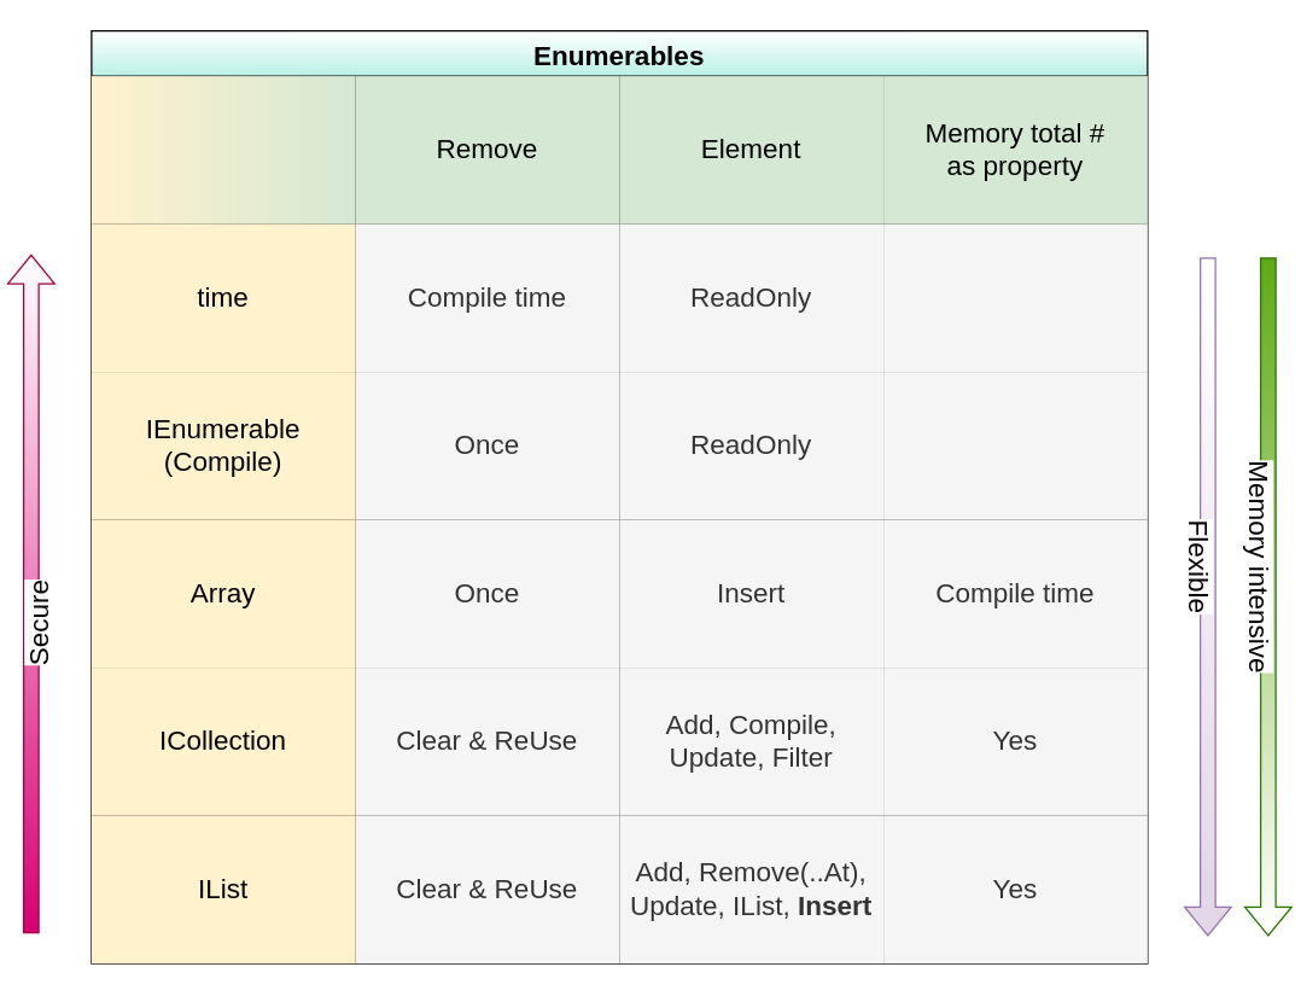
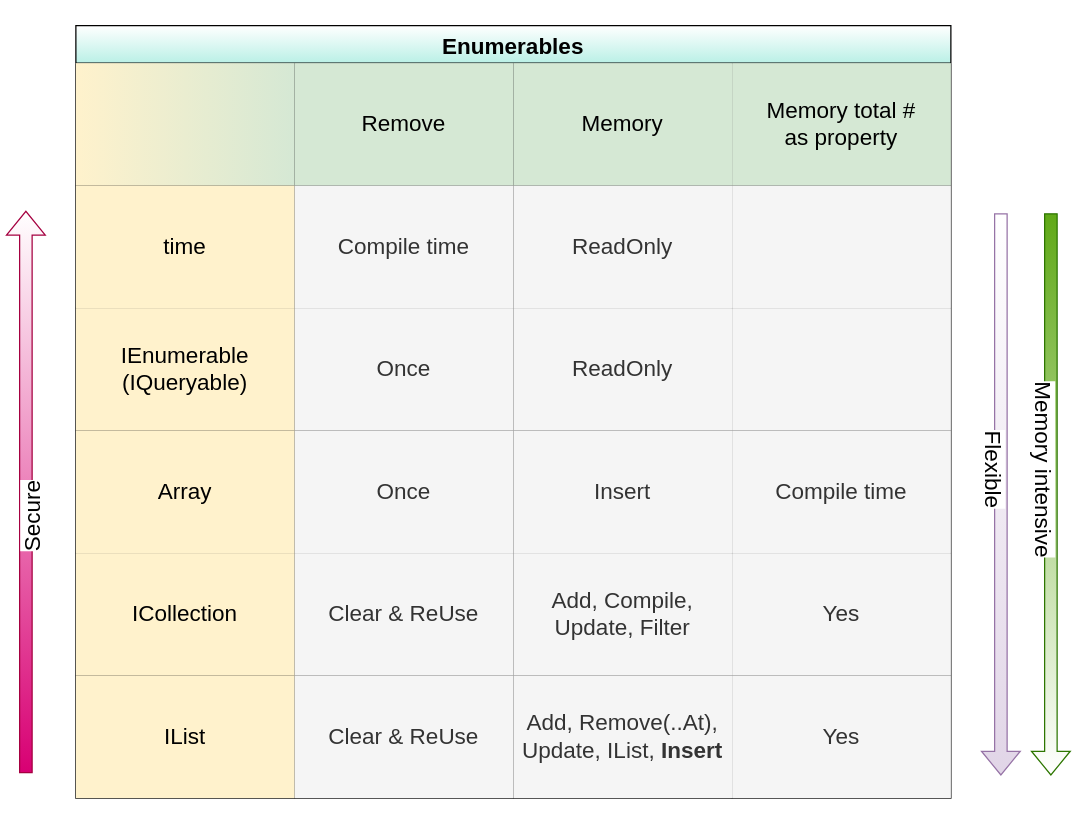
  <mxCell id="0" />
  <mxCell id="1" parent="0" />
  <mxCell id="2" value="Enumerables" style="shape=table;startSize=30;container=1;collapsible=0;childLayout=tableLayout;fontStyle=1;align=center;fontSize=18;swimlaneFillColor=none;gradientColor=#ffffff;fillColor=#BAF0E6;gradientDirection=north;" vertex="1" parent="1"><mxGeometry x="60" y="20" width="700" height="618" as="geometry" /></mxCell>
  <mxCell id="3" style="shape=tableRow;horizontal=0;startSize=0;swimlaneHead=0;swimlaneBody=0;top=0;left=0;bottom=0;right=0;collapsible=0;dropTarget=0;fillColor=none;points=[[0,0.5],[1,0.5]];portConstraint=eastwest;" vertex="1" parent="2"><mxGeometry y="30" width="700" height="98" as="geometry" /></mxCell>
  <mxCell id="4" style="shape=partialRectangle;html=1;whiteSpace=wrap;connectable=0;top=0;left=0;bottom=0;right=0;overflow=hidden;fontSize=18;gradientDirection=west;fillColor=#d5e8d4;strokeColor=#82b366;gradientColor=#FFF2CC;" vertex="1" parent="3"><mxGeometry width="175" height="98" as="geometry"><mxRectangle width="175" height="98" as="alternateBounds" /></mxGeometry></mxCell>
  <mxCell id="5" value="Remove" style="shape=partialRectangle;html=1;whiteSpace=wrap;connectable=0;fillColor=#d5e8d4;top=0;left=0;bottom=0;right=0;overflow=hidden;fontSize=18;strokeColor=#82b366;" vertex="1" parent="3"><mxGeometry x="175" width="175" height="98" as="geometry"><mxRectangle width="175" height="98" as="alternateBounds" /></mxGeometry></mxCell>
- <mxCell id="6" value="Element" style="shape=partialRectangle;html=1;whiteSpace=wrap;connectable=0;fillColor=#d5e8d4;top=0;left=0;bottom=0;right=0;overflow=hidden;fontSize=18;strokeColor=#82b366;" vertex="1" parent="3"><mxGeometry x="350" width="175" height="98" as="geometry"><mxRectangle width="175" height="98" as="alternateBounds" /></mxGeometry></mxCell>
+ <mxCell id="6" value="Memory" style="shape=partialRectangle;html=1;whiteSpace=wrap;connectable=0;fillColor=#d5e8d4;top=0;left=0;bottom=0;right=0;overflow=hidden;fontSize=18;strokeColor=#82b366;" vertex="1" parent="3"><mxGeometry x="350" width="175" height="98" as="geometry"><mxRectangle width="175" height="98" as="alternateBounds" /></mxGeometry></mxCell>
  <mxCell id="7" value="Memory total #&lt;br&gt;as property" style="shape=partialRectangle;html=1;whiteSpace=wrap;connectable=0;fillColor=#d5e8d4;top=0;left=0;bottom=0;right=0;overflow=hidden;fontSize=18;strokeColor=#82b366;" vertex="1" parent="3"><mxGeometry x="525" width="175" height="98" as="geometry"><mxRectangle width="175" height="98" as="alternateBounds" /></mxGeometry></mxCell>
  <mxCell id="8" value="" style="shape=tableRow;horizontal=0;startSize=0;swimlaneHead=0;swimlaneBody=0;top=0;left=0;bottom=0;right=0;collapsible=0;dropTarget=0;fillColor=none;points=[[0,0.5],[1,0.5]];portConstraint=eastwest;" vertex="1" parent="2"><mxGeometry y="128" width="700" height="98" as="geometry" /></mxCell>
  <mxCell id="9" value="&lt;font style=&quot;font-size: 18px&quot;&gt;time&lt;/font&gt;" style="shape=partialRectangle;html=1;whiteSpace=wrap;connectable=0;fillColor=#fff2cc;top=0;left=0;bottom=0;right=0;overflow=hidden;fontSize=18;strokeColor=#d6b656;" vertex="1" parent="8"><mxGeometry width="175" height="98" as="geometry"><mxRectangle width="175" height="98" as="alternateBounds" /></mxGeometry></mxCell>
  <mxCell id="10" value="Compile time" style="shape=partialRectangle;html=1;whiteSpace=wrap;connectable=0;fillColor=#f5f5f5;top=0;left=0;bottom=0;right=0;overflow=hidden;fontSize=18;fontColor=#333333;strokeColor=#666666;" vertex="1" parent="8"><mxGeometry x="175" width="175" height="98" as="geometry"><mxRectangle width="175" height="98" as="alternateBounds" /></mxGeometry></mxCell>
  <mxCell id="11" value="ReadOnly" style="shape=partialRectangle;html=1;whiteSpace=wrap;connectable=0;fillColor=#f5f5f5;top=0;left=0;bottom=0;right=0;overflow=hidden;fontSize=18;fontColor=#333333;strokeColor=#666666;" vertex="1" parent="8"><mxGeometry x="350" width="175" height="98" as="geometry"><mxRectangle width="175" height="98" as="alternateBounds" /></mxGeometry></mxCell>
  <mxCell id="12" value="" style="shape=partialRectangle;html=1;whiteSpace=wrap;connectable=0;fillColor=#f5f5f5;top=0;left=0;bottom=0;right=0;overflow=hidden;fontSize=18;fontColor=#333333;strokeColor=#666666;" vertex="1" parent="8"><mxGeometry x="525" width="175" height="98" as="geometry"><mxRectangle width="175" height="98" as="alternateBounds" /></mxGeometry></mxCell>
  <mxCell id="13" value="" style="shape=tableRow;horizontal=0;startSize=0;swimlaneHead=0;swimlaneBody=0;top=0;left=0;bottom=0;right=0;collapsible=0;dropTarget=0;fillColor=none;points=[[0,0.5],[1,0.5]];portConstraint=eastwest;" vertex="1" parent="2"><mxGeometry y="226" width="700" height="98" as="geometry" /></mxCell>
- <mxCell id="14" value="IEnumerable&lt;br&gt;(Compile)" style="shape=partialRectangle;html=1;whiteSpace=wrap;connectable=0;fillColor=#fff2cc;top=0;left=0;bottom=0;right=0;overflow=hidden;fontSize=18;strokeColor=#d6b656;" vertex="1" parent="13"><mxGeometry width="175" height="98" as="geometry"><mxRectangle width="175" height="98" as="alternateBounds" /></mxGeometry></mxCell>
+ <mxCell id="14" value="IEnumerable&lt;br&gt;(IQueryable)" style="shape=partialRectangle;html=1;whiteSpace=wrap;connectable=0;fillColor=#fff2cc;top=0;left=0;bottom=0;right=0;overflow=hidden;fontSize=18;strokeColor=#d6b656;" vertex="1" parent="13"><mxGeometry width="175" height="98" as="geometry"><mxRectangle width="175" height="98" as="alternateBounds" /></mxGeometry></mxCell>
  <mxCell id="15" value="Once" style="shape=partialRectangle;html=1;whiteSpace=wrap;connectable=0;fillColor=#f5f5f5;top=0;left=0;bottom=0;right=0;overflow=hidden;fontSize=18;fontColor=#333333;strokeColor=#666666;" vertex="1" parent="13"><mxGeometry x="175" width="175" height="98" as="geometry"><mxRectangle width="175" height="98" as="alternateBounds" /></mxGeometry></mxCell>
  <mxCell id="16" value="&lt;span&gt;ReadOnly&lt;/span&gt;" style="shape=partialRectangle;html=1;whiteSpace=wrap;connectable=0;fillColor=#f5f5f5;top=0;left=0;bottom=0;right=0;overflow=hidden;fontSize=18;fontColor=#333333;strokeColor=#666666;" vertex="1" parent="13"><mxGeometry x="350" width="175" height="98" as="geometry"><mxRectangle width="175" height="98" as="alternateBounds" /></mxGeometry></mxCell>
  <mxCell id="17" value="" style="shape=partialRectangle;html=1;whiteSpace=wrap;connectable=0;fillColor=#f5f5f5;top=0;left=0;bottom=0;right=0;overflow=hidden;fontSize=18;fontColor=#333333;strokeColor=#666666;" vertex="1" parent="13"><mxGeometry x="525" width="175" height="98" as="geometry"><mxRectangle width="175" height="98" as="alternateBounds" /></mxGeometry></mxCell>
  <mxCell id="18" style="shape=tableRow;horizontal=0;startSize=0;swimlaneHead=0;swimlaneBody=0;top=0;left=0;bottom=0;right=0;collapsible=0;dropTarget=0;fillColor=none;points=[[0,0.5],[1,0.5]];portConstraint=eastwest;" vertex="1" parent="2"><mxGeometry y="324" width="700" height="98" as="geometry" /></mxCell>
  <mxCell id="19" value="Array" style="shape=partialRectangle;html=1;whiteSpace=wrap;connectable=0;fillColor=#fff2cc;top=0;left=0;bottom=0;right=0;overflow=hidden;fontSize=18;strokeColor=#d6b656;" vertex="1" parent="18"><mxGeometry width="175" height="98" as="geometry"><mxRectangle width="175" height="98" as="alternateBounds" /></mxGeometry></mxCell>
  <mxCell id="20" value="Once" style="shape=partialRectangle;html=1;whiteSpace=wrap;connectable=0;fillColor=#f5f5f5;top=0;left=0;bottom=0;right=0;overflow=hidden;fontSize=18;fontColor=#333333;strokeColor=#666666;" vertex="1" parent="18"><mxGeometry x="175" width="175" height="98" as="geometry"><mxRectangle width="175" height="98" as="alternateBounds" /></mxGeometry></mxCell>
  <mxCell id="21" value="Insert" style="shape=partialRectangle;html=1;whiteSpace=wrap;connectable=0;fillColor=#f5f5f5;top=0;left=0;bottom=0;right=0;overflow=hidden;fontSize=18;fontColor=#333333;strokeColor=#666666;" vertex="1" parent="18"><mxGeometry x="350" width="175" height="98" as="geometry"><mxRectangle width="175" height="98" as="alternateBounds" /></mxGeometry></mxCell>
  <mxCell id="22" value="Compile time" style="shape=partialRectangle;html=1;whiteSpace=wrap;connectable=0;fillColor=#f5f5f5;top=0;left=0;bottom=0;right=0;overflow=hidden;fontSize=18;fontColor=#333333;strokeColor=#666666;" vertex="1" parent="18"><mxGeometry x="525" width="175" height="98" as="geometry"><mxRectangle width="175" height="98" as="alternateBounds" /></mxGeometry></mxCell>
  <mxCell id="23" value="" style="shape=tableRow;horizontal=0;startSize=0;swimlaneHead=0;swimlaneBody=0;top=0;left=0;bottom=0;right=0;collapsible=0;dropTarget=0;fillColor=none;points=[[0,0.5],[1,0.5]];portConstraint=eastwest;" vertex="1" parent="2"><mxGeometry y="422" width="700" height="98" as="geometry" /></mxCell>
  <mxCell id="24" value="&lt;font style=&quot;font-size: 18px&quot;&gt;ICollection&lt;br&gt;&lt;/font&gt;" style="shape=partialRectangle;html=1;whiteSpace=wrap;connectable=0;fillColor=#fff2cc;top=0;left=0;bottom=0;right=0;overflow=hidden;fontSize=18;strokeColor=#d6b656;" vertex="1" parent="23"><mxGeometry width="175" height="98" as="geometry"><mxRectangle width="175" height="98" as="alternateBounds" /></mxGeometry></mxCell>
  <mxCell id="25" value="&lt;span&gt;Clear &amp;amp; ReUse&lt;/span&gt;" style="shape=partialRectangle;html=1;whiteSpace=wrap;connectable=0;fillColor=#f5f5f5;top=0;left=0;bottom=0;right=0;overflow=hidden;fontSize=18;fontColor=#333333;strokeColor=#666666;" vertex="1" parent="23"><mxGeometry x="175" width="175" height="98" as="geometry"><mxRectangle width="175" height="98" as="alternateBounds" /></mxGeometry></mxCell>
  <mxCell id="26" value="Add, Compile, Update, Filter" style="shape=partialRectangle;html=1;whiteSpace=wrap;connectable=0;fillColor=#f5f5f5;top=0;left=0;bottom=0;right=0;overflow=hidden;fontSize=18;fontColor=#333333;strokeColor=#666666;" vertex="1" parent="23"><mxGeometry x="350" width="175" height="98" as="geometry"><mxRectangle width="175" height="98" as="alternateBounds" /></mxGeometry></mxCell>
  <mxCell id="27" value="Yes" style="shape=partialRectangle;html=1;whiteSpace=wrap;connectable=0;fillColor=#f5f5f5;top=0;left=0;bottom=0;right=0;overflow=hidden;fontSize=18;fontColor=#333333;strokeColor=#666666;" vertex="1" parent="23"><mxGeometry x="525" width="175" height="98" as="geometry"><mxRectangle width="175" height="98" as="alternateBounds" /></mxGeometry></mxCell>
  <mxCell id="28" style="shape=tableRow;horizontal=0;startSize=0;swimlaneHead=0;swimlaneBody=0;top=0;left=0;bottom=0;right=0;collapsible=0;dropTarget=0;fillColor=none;points=[[0,0.5],[1,0.5]];portConstraint=eastwest;" vertex="1" parent="2"><mxGeometry y="520" width="700" height="98" as="geometry" /></mxCell>
  <mxCell id="29" value="&lt;font style=&quot;font-size: 18px&quot;&gt;IList&lt;/font&gt;" style="shape=partialRectangle;html=1;whiteSpace=wrap;connectable=0;fillColor=#fff2cc;top=0;left=0;bottom=0;right=0;overflow=hidden;fontSize=18;strokeColor=#d6b656;" vertex="1" parent="28"><mxGeometry width="175" height="98" as="geometry"><mxRectangle width="175" height="98" as="alternateBounds" /></mxGeometry></mxCell>
  <mxCell id="30" value="Clear &amp;amp; ReUse" style="shape=partialRectangle;html=1;whiteSpace=wrap;connectable=0;fillColor=#f5f5f5;top=0;left=0;bottom=0;right=0;overflow=hidden;fontSize=18;fontColor=#333333;strokeColor=#666666;" vertex="1" parent="28"><mxGeometry x="175" width="175" height="98" as="geometry"><mxRectangle width="175" height="98" as="alternateBounds" /></mxGeometry></mxCell>
  <mxCell id="31" value="Add, Remove(..At)&lt;span&gt;, Update, IList,&amp;nbsp;&lt;/span&gt;&lt;b&gt;Insert&lt;/b&gt;" style="shape=partialRectangle;html=1;whiteSpace=wrap;connectable=0;fillColor=#f5f5f5;top=0;left=0;bottom=0;right=0;overflow=hidden;fontSize=18;fontColor=#333333;strokeColor=#666666;" vertex="1" parent="28"><mxGeometry x="350" width="175" height="98" as="geometry"><mxRectangle width="175" height="98" as="alternateBounds" /></mxGeometry></mxCell>
  <mxCell id="32" value="&lt;span&gt;Yes&lt;/span&gt;" style="shape=partialRectangle;html=1;whiteSpace=wrap;connectable=0;fillColor=#f5f5f5;top=0;left=0;bottom=0;right=0;overflow=hidden;fontSize=18;fontColor=#333333;strokeColor=#666666;" vertex="1" parent="28"><mxGeometry x="525" width="175" height="98" as="geometry"><mxRectangle width="175" height="98" as="alternateBounds" /></mxGeometry></mxCell>
  <mxCell id="33" value="" style="shape=flexArrow;endArrow=classic;html=1;rounded=0;fontFamily=Helvetica;fontSize=18;fontColor=default;fillColor=#d80073;strokeColor=#A50040;gradientColor=#ffffff;gradientDirection=north;" edge="1" parent="1"><mxGeometry width="50" height="50" relative="1" as="geometry"><mxPoint x="20" y="618" as="sourcePoint" /><mxPoint x="20" y="168" as="targetPoint" /></mxGeometry></mxCell>
  <mxCell id="34" value="Secure" style="edgeLabel;html=1;align=center;verticalAlign=middle;resizable=0;points=[];fontSize=18;fontFamily=Helvetica;fontColor=default;rotation=-90;" vertex="1" connectable="0" parent="33"><mxGeometry x="-0.094" y="-5" relative="1" as="geometry"><mxPoint as="offset" /></mxGeometry></mxCell>
  <mxCell id="35" value="" style="shape=flexArrow;endArrow=classic;html=1;rounded=0;fontFamily=Helvetica;fontSize=18;fontColor=default;fillColor=#e1d5e7;strokeColor=#9673a6;gradientColor=#ffffff;gradientDirection=north;" edge="1" parent="1"><mxGeometry width="50" height="50" relative="1" as="geometry"><mxPoint x="800" y="170" as="sourcePoint" /><mxPoint x="800" y="620" as="targetPoint" /></mxGeometry></mxCell>
  <mxCell id="36" value="Flexible" style="edgeLabel;html=1;align=center;verticalAlign=middle;resizable=0;points=[];fontSize=18;fontFamily=Helvetica;fontColor=default;rotation=90;" vertex="1" connectable="0" parent="35"><mxGeometry x="-0.094" y="-5" relative="1" as="geometry"><mxPoint as="offset" /></mxGeometry></mxCell>
  <mxCell id="37" value="" style="shape=flexArrow;endArrow=classic;html=1;rounded=0;fontFamily=Helvetica;fontSize=18;fontColor=default;fillColor=#60a917;strokeColor=#2D7600;gradientColor=#ffffff;" edge="1" parent="1"><mxGeometry width="50" height="50" relative="1" as="geometry"><mxPoint x="840" y="170" as="sourcePoint" /><mxPoint x="840" y="620" as="targetPoint" /></mxGeometry></mxCell>
  <mxCell id="38" value="Memory intensive" style="edgeLabel;html=1;align=center;verticalAlign=middle;resizable=0;points=[];fontSize=18;fontFamily=Helvetica;fontColor=default;rotation=90;" vertex="1" connectable="0" parent="37"><mxGeometry x="-0.094" y="-5" relative="1" as="geometry"><mxPoint as="offset" /></mxGeometry></mxCell>
